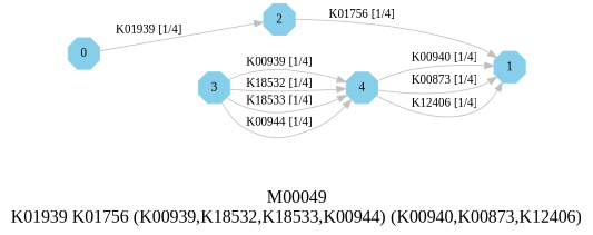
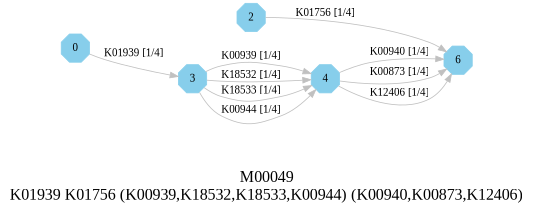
  digraph {
    fontname="Liberation Serif"
    fontsize=20
    label="M00049\nK01939 K01756 (K00939,K18532,K18533,K00944) (K00940,K00873,K12406)"
    rankdir=LR
    node [color=skyblue fontname="Liberation Serif" shape=octagon style=filled]
    edge [color=grey fontname="Liberation Serif"]
    0 [height=.3 width=.3]
-   1 [height=.3 width=.3]
+   1 [height=.3 width=.3 label=6]
    2 [height=.3 width=.3]
    3 [height=.3 width=.3]
    4 [height=.3 width=.3]
    subgraph sub_1 {
      0
      1
      2
      3
      4
    }
-   0 -> 2 [label="K01939 [1/4]"]
+   0 -> 3 [label="K01939 [1/4]"]
    2 -> 1 [label="K01756 [1/4]"]
    3 -> 4 [label="K00939 [1/4]"]
    3 -> 4 [label="K18532 [1/4]"]
    3 -> 4 [label="K18533 [1/4]"]
    3 -> 4 [label="K00944 [1/4]"]
    4 -> 1 [label="K00940 [1/4]"]
    4 -> 1 [label="K00873 [1/4]"]
    4 -> 1 [label="K12406 [1/4]"]
  }
